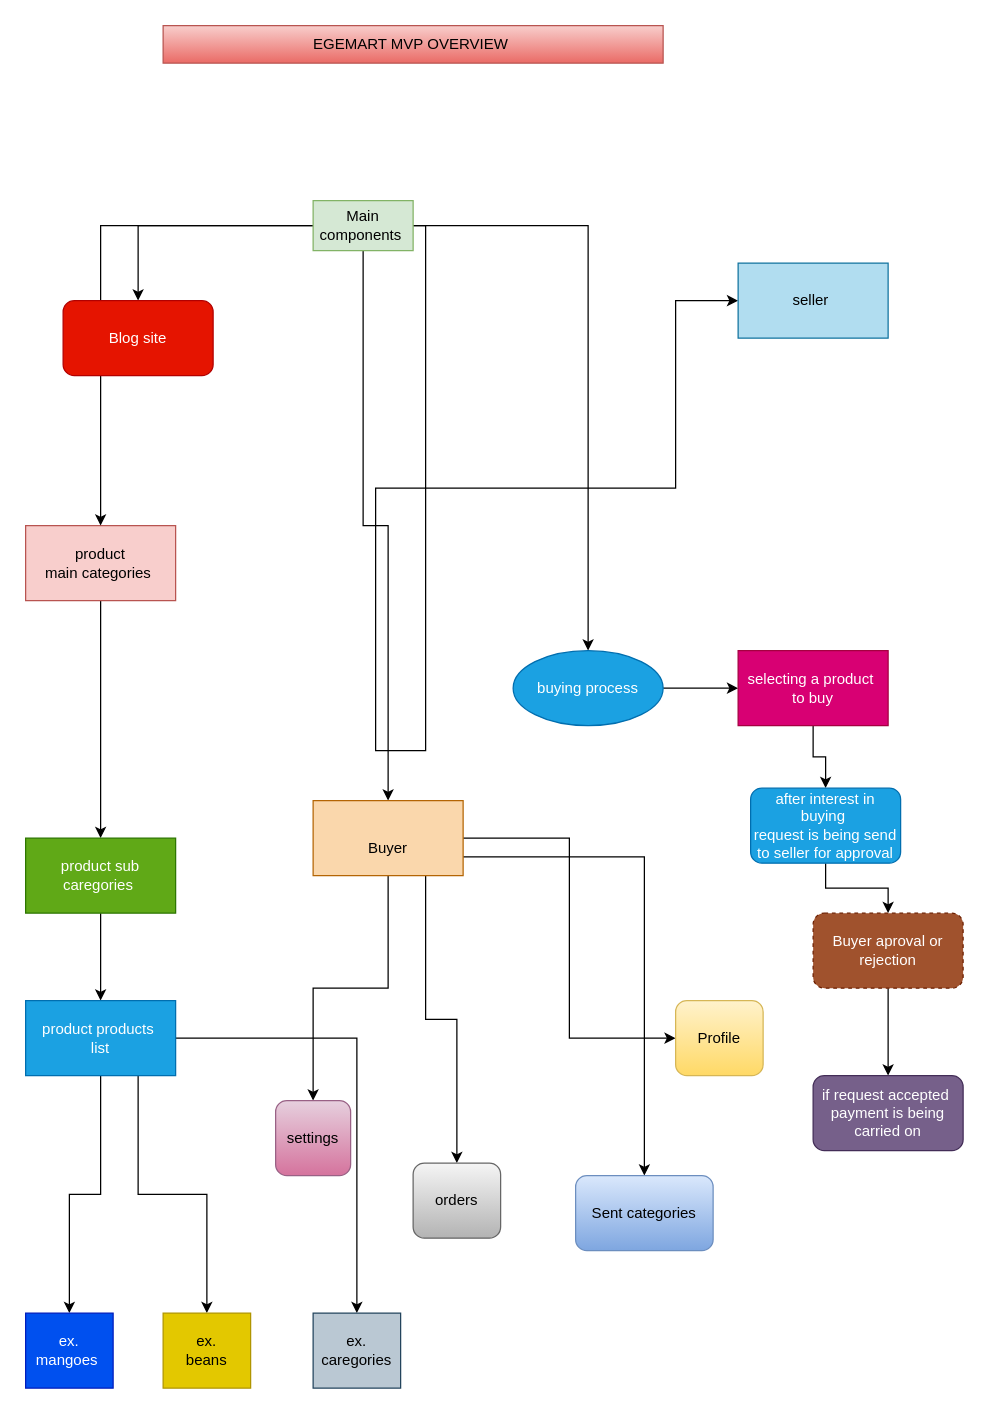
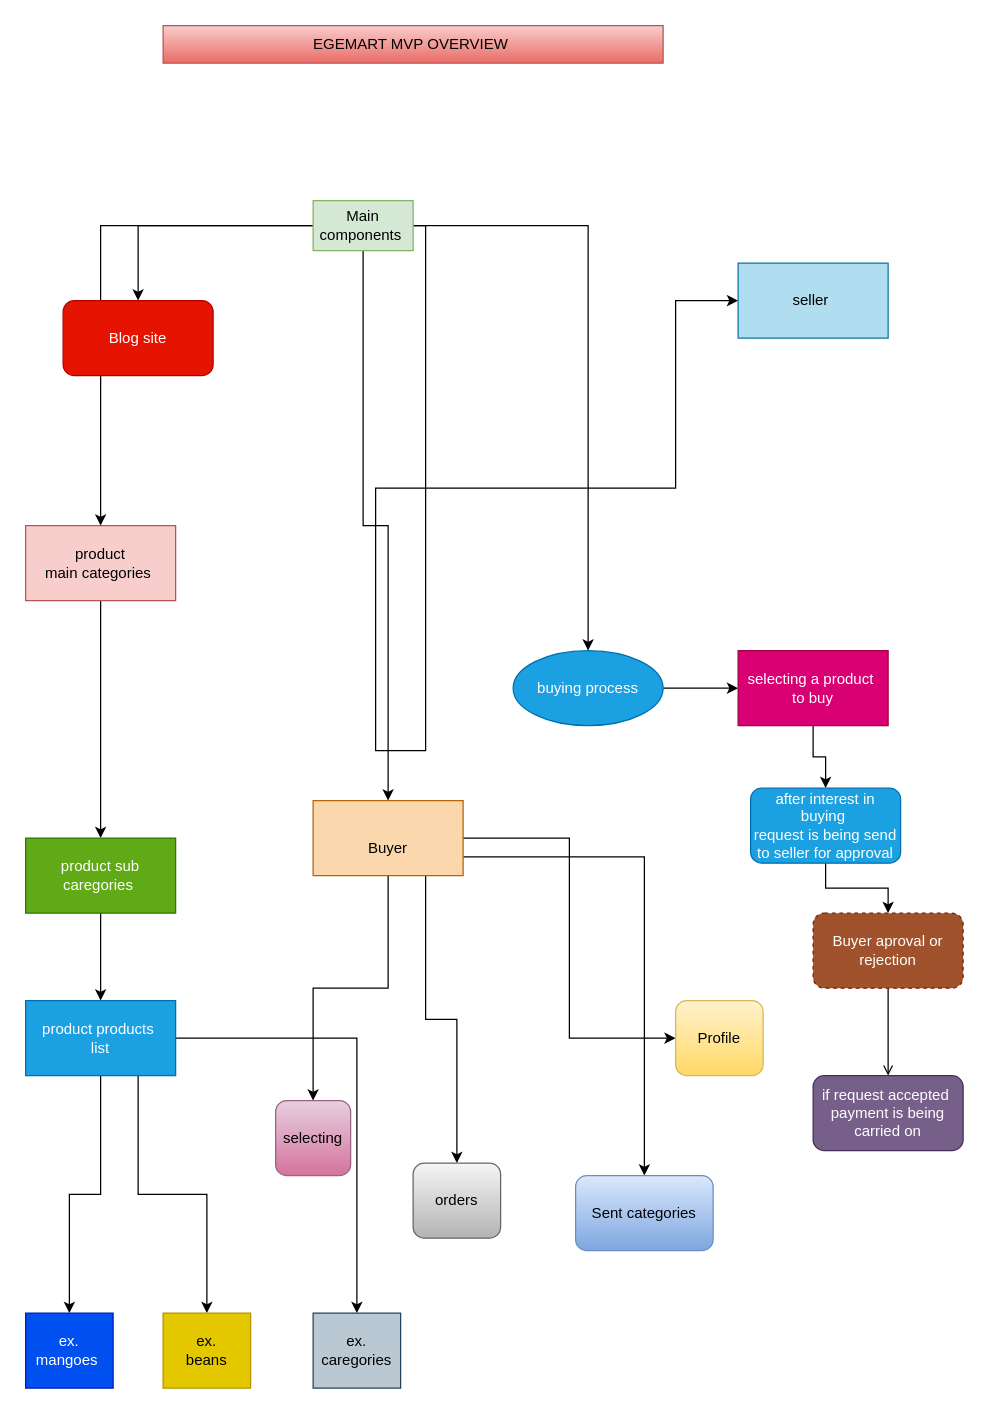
  <mxCell id="0" />
  <mxCell id="1" parent="0" />
  <mxCell id="2" style="edgeStyle=orthogonalEdgeStyle;rounded=0;orthogonalLoop=1;jettySize=auto;html=1;exitX=0.5;exitY=1;exitDx=0;exitDy=0;" edge="1" parent="1" source="3" target="11"><mxGeometry relative="1" as="geometry" /></mxCell>
  <mxCell id="3" value="product&lt;br&gt;main categories&amp;nbsp;" style="rounded=0;whiteSpace=wrap;html=1;fillColor=#f8cecc;strokeColor=#b85450;" vertex="1" parent="1"><mxGeometry x="20" y="420" width="120" height="60" as="geometry" /></mxCell>
  <mxCell id="4" style="edgeStyle=orthogonalEdgeStyle;rounded=0;orthogonalLoop=1;jettySize=auto;html=1;entryX=0.5;entryY=0;entryDx=0;entryDy=0;" edge="1" parent="1" source="9" target="3"><mxGeometry relative="1" as="geometry" /></mxCell>
  <mxCell id="5" style="edgeStyle=orthogonalEdgeStyle;rounded=0;orthogonalLoop=1;jettySize=auto;html=1;exitX=1;exitY=0.5;exitDx=0;exitDy=0;entryX=0;entryY=0.5;entryDx=0;entryDy=0;" edge="1" parent="1" source="9" target="19"><mxGeometry relative="1" as="geometry"><Array as="points"><mxPoint x="340" y="600" /><mxPoint x="300" y="600" /><mxPoint x="300" y="390" /><mxPoint x="540" y="390" /><mxPoint x="540" y="240" /></Array></mxGeometry></mxCell>
  <mxCell id="6" style="edgeStyle=orthogonalEdgeStyle;rounded=0;orthogonalLoop=1;jettySize=auto;html=1;exitX=0.5;exitY=1;exitDx=0;exitDy=0;entryX=0.5;entryY=0;entryDx=0;entryDy=0;" edge="1" parent="1" source="9" target="24"><mxGeometry relative="1" as="geometry" /></mxCell>
  <mxCell id="7" style="edgeStyle=orthogonalEdgeStyle;rounded=0;orthogonalLoop=1;jettySize=auto;html=1;" edge="1" parent="1" source="9" target="30"><mxGeometry relative="1" as="geometry" /></mxCell>
  <mxCell id="8" style="edgeStyle=orthogonalEdgeStyle;rounded=0;orthogonalLoop=1;jettySize=auto;html=1;" edge="1" parent="1" source="9" target="38"><mxGeometry relative="1" as="geometry" /></mxCell>
  <mxCell id="9" value="Main components&amp;nbsp;&lt;br&gt;" style="text;html=1;strokeColor=#82b366;fillColor=#d5e8d4;align=center;verticalAlign=middle;whiteSpace=wrap;rounded=0;" vertex="1" parent="1"><mxGeometry x="250" y="160" width="80" height="40" as="geometry" /></mxCell>
  <mxCell id="10" style="edgeStyle=orthogonalEdgeStyle;rounded=0;orthogonalLoop=1;jettySize=auto;html=1;exitX=0.5;exitY=1;exitDx=0;exitDy=0;entryX=0.5;entryY=0;entryDx=0;entryDy=0;" edge="1" parent="1" source="11" target="15"><mxGeometry relative="1" as="geometry" /></mxCell>
  <mxCell id="11" value="product sub caregories&amp;nbsp;" style="rounded=0;whiteSpace=wrap;html=1;fillColor=#60a917;fontColor=#ffffff;strokeColor=#2D7600;" vertex="1" parent="1"><mxGeometry x="20" y="670" width="120" height="60" as="geometry" /></mxCell>
  <mxCell id="12" style="edgeStyle=orthogonalEdgeStyle;rounded=0;orthogonalLoop=1;jettySize=auto;html=1;" edge="1" parent="1" source="15" target="16"><mxGeometry relative="1" as="geometry" /></mxCell>
  <mxCell id="13" style="edgeStyle=orthogonalEdgeStyle;rounded=0;orthogonalLoop=1;jettySize=auto;html=1;exitX=0.5;exitY=1;exitDx=0;exitDy=0;entryX=0.5;entryY=0;entryDx=0;entryDy=0;" edge="1" parent="1" source="15" target="18"><mxGeometry relative="1" as="geometry" /></mxCell>
  <mxCell id="14" style="edgeStyle=orthogonalEdgeStyle;rounded=0;orthogonalLoop=1;jettySize=auto;html=1;exitX=0.75;exitY=1;exitDx=0;exitDy=0;entryX=0.5;entryY=0;entryDx=0;entryDy=0;" edge="1" parent="1" source="15" target="17"><mxGeometry relative="1" as="geometry" /></mxCell>
  <mxCell id="15" value="product products&amp;nbsp;&lt;br&gt;list" style="rounded=0;whiteSpace=wrap;html=1;fillColor=#1ba1e2;fontColor=#ffffff;strokeColor=#006EAF;" vertex="1" parent="1"><mxGeometry x="20" y="800" width="120" height="60" as="geometry" /></mxCell>
  <mxCell id="16" value="ex.&lt;br&gt;caregories" style="rounded=0;whiteSpace=wrap;html=1;fillColor=#bac8d3;strokeColor=#23445d;" vertex="1" parent="1"><mxGeometry x="250" y="1050" width="70" height="60" as="geometry" /></mxCell>
  <mxCell id="17" value="ex.&lt;br&gt;beans" style="rounded=0;whiteSpace=wrap;html=1;fillColor=#e3c800;fontColor=#000000;strokeColor=#B09500;" vertex="1" parent="1"><mxGeometry x="130" y="1050" width="70" height="60" as="geometry" /></mxCell>
  <mxCell id="18" value="ex.&lt;br&gt;mangoes&amp;nbsp;" style="rounded=0;whiteSpace=wrap;html=1;fillColor=#0050ef;fontColor=#ffffff;strokeColor=#001DBC;" vertex="1" parent="1"><mxGeometry x="20" y="1050" width="70" height="60" as="geometry" /></mxCell>
  <mxCell id="19" value="seller&amp;nbsp;&lt;br&gt;" style="rounded=0;whiteSpace=wrap;html=1;fillColor=#b1ddf0;strokeColor=#10739e;" vertex="1" parent="1"><mxGeometry x="590" y="210" width="120" height="60" as="geometry" /></mxCell>
  <mxCell id="20" style="edgeStyle=orthogonalEdgeStyle;rounded=0;orthogonalLoop=1;jettySize=auto;html=1;" edge="1" parent="1" source="24" target="25"><mxGeometry relative="1" as="geometry" /></mxCell>
  <mxCell id="21" style="edgeStyle=orthogonalEdgeStyle;rounded=0;orthogonalLoop=1;jettySize=auto;html=1;exitX=0.75;exitY=1;exitDx=0;exitDy=0;entryX=0.5;entryY=0;entryDx=0;entryDy=0;" edge="1" parent="1" source="24" target="26"><mxGeometry relative="1" as="geometry" /></mxCell>
  <mxCell id="22" style="edgeStyle=orthogonalEdgeStyle;rounded=0;orthogonalLoop=1;jettySize=auto;html=1;exitX=1;exitY=0.5;exitDx=0;exitDy=0;entryX=0;entryY=0.5;entryDx=0;entryDy=0;" edge="1" parent="1" source="24" target="27"><mxGeometry relative="1" as="geometry" /></mxCell>
  <mxCell id="23" style="edgeStyle=orthogonalEdgeStyle;rounded=0;orthogonalLoop=1;jettySize=auto;html=1;exitX=1;exitY=0.75;exitDx=0;exitDy=0;entryX=0.5;entryY=0;entryDx=0;entryDy=0;" edge="1" parent="1" source="24" target="28"><mxGeometry relative="1" as="geometry" /></mxCell>
  <mxCell id="24" value="&lt;br&gt;Buyer" style="rounded=0;whiteSpace=wrap;html=1;fillColor=#fad7ac;strokeColor=#b46504;" vertex="1" parent="1"><mxGeometry x="250" y="640" width="120" height="60" as="geometry" /></mxCell>
- <mxCell id="25" value="settings" style="rounded=1;whiteSpace=wrap;html=1;fillColor=#e6d0de;gradientColor=#d5739d;strokeColor=#996185;" vertex="1" parent="1"><mxGeometry x="220" y="880" width="60" height="60" as="geometry" /></mxCell>
+ <mxCell id="25" value="selecting" style="rounded=1;whiteSpace=wrap;html=1;fillColor=#e6d0de;gradientColor=#d5739d;strokeColor=#996185;" vertex="1" parent="1"><mxGeometry x="220" y="880" width="60" height="60" as="geometry" /></mxCell>
  <mxCell id="26" value="orders" style="rounded=1;whiteSpace=wrap;html=1;fillColor=#f5f5f5;gradientColor=#b3b3b3;strokeColor=#666666;" vertex="1" parent="1"><mxGeometry x="330" y="930" width="70" height="60" as="geometry" /></mxCell>
  <mxCell id="27" value="Profile&lt;br&gt;" style="rounded=1;whiteSpace=wrap;html=1;fillColor=#fff2cc;gradientColor=#ffd966;strokeColor=#d6b656;" vertex="1" parent="1"><mxGeometry x="540" y="800" width="70" height="60" as="geometry" /></mxCell>
  <mxCell id="28" value="Sent categories" style="rounded=1;whiteSpace=wrap;html=1;fillColor=#dae8fc;gradientColor=#7ea6e0;strokeColor=#6c8ebf;" vertex="1" parent="1"><mxGeometry x="460" y="940" width="110" height="60" as="geometry" /></mxCell>
  <mxCell id="29" style="edgeStyle=orthogonalEdgeStyle;rounded=0;orthogonalLoop=1;jettySize=auto;html=1;exitX=1;exitY=0.5;exitDx=0;exitDy=0;entryX=0;entryY=0.5;entryDx=0;entryDy=0;" edge="1" parent="1" source="30" target="32"><mxGeometry relative="1" as="geometry" /></mxCell>
  <mxCell id="30" value="buying process" style="ellipse;whiteSpace=wrap;html=1;fillColor=#1ba1e2;fontColor=#ffffff;strokeColor=#006EAF;" vertex="1" parent="1"><mxGeometry x="410" y="520" width="120" height="60" as="geometry" /></mxCell>
  <mxCell id="31" style="edgeStyle=orthogonalEdgeStyle;rounded=0;orthogonalLoop=1;jettySize=auto;html=1;exitX=0.5;exitY=1;exitDx=0;exitDy=0;" edge="1" parent="1" source="32" target="34"><mxGeometry relative="1" as="geometry" /></mxCell>
  <mxCell id="32" value="selecting a product&amp;nbsp;&lt;br&gt;to buy" style="rounded=0;whiteSpace=wrap;html=1;fillColor=#d80073;fontColor=#ffffff;strokeColor=#A50040;" vertex="1" parent="1"><mxGeometry x="590" y="520" width="120" height="60" as="geometry" /></mxCell>
  <mxCell id="33" style="edgeStyle=orthogonalEdgeStyle;rounded=0;orthogonalLoop=1;jettySize=auto;html=1;exitX=0.5;exitY=1;exitDx=0;exitDy=0;entryX=0.5;entryY=0;entryDx=0;entryDy=0;" edge="1" parent="1" source="34" target="36"><mxGeometry relative="1" as="geometry" /></mxCell>
  <mxCell id="34" value="after interest in buying&amp;nbsp;&lt;br&gt;request is being send to seller for approval" style="rounded=1;whiteSpace=wrap;html=1;fillColor=#1ba1e2;fontColor=#ffffff;strokeColor=#006EAF;" vertex="1" parent="1"><mxGeometry x="600" y="630" width="120" height="60" as="geometry" /></mxCell>
- <mxCell id="35" style="edgeStyle=orthogonalEdgeStyle;rounded=0;orthogonalLoop=1;jettySize=auto;html=1;exitX=0.5;exitY=1;exitDx=0;exitDy=0;" edge="1" parent="1" source="36" target="37"><mxGeometry relative="1" as="geometry" /></mxCell>
+ <mxCell id="35" style="edgeStyle=orthogonalEdgeStyle;rounded=0;orthogonalLoop=1;jettySize=auto;html=1;exitX=0.5;exitY=1;exitDx=0;exitDy=0;endArrow=open;" edge="1" parent="1" source="36" target="37"><mxGeometry relative="1" as="geometry" /></mxCell>
  <mxCell id="36" value="Buyer aproval or rejection" style="rounded=1;whiteSpace=wrap;html=1;fillColor=#a0522d;fontColor=#ffffff;strokeColor=#6D1F00;dashed=1;" vertex="1" parent="1"><mxGeometry x="650" y="730" width="120" height="60" as="geometry" /></mxCell>
  <mxCell id="37" value="if request accepted&amp;nbsp;&lt;br&gt;payment is being carried on" style="rounded=1;whiteSpace=wrap;html=1;fillColor=#76608a;fontColor=#ffffff;strokeColor=#432D57;" vertex="1" parent="1"><mxGeometry x="650" y="860" width="120" height="60" as="geometry" /></mxCell>
  <mxCell id="38" value="Blog site" style="rounded=1;whiteSpace=wrap;html=1;fillColor=#e51400;fontColor=#ffffff;strokeColor=#B20000;" vertex="1" parent="1"><mxGeometry x="50" y="240" width="120" height="60" as="geometry" /></mxCell>
  <mxCell id="39" value="EGEMART MVP OVERVIEW&amp;nbsp;&lt;br&gt;" style="text;html=1;strokeColor=#b85450;fillColor=#f8cecc;align=center;verticalAlign=middle;whiteSpace=wrap;rounded=0;gradientColor=#ea6b66;" vertex="1" parent="1"><mxGeometry x="130" y="20" width="400" height="30" as="geometry" /></mxCell>
